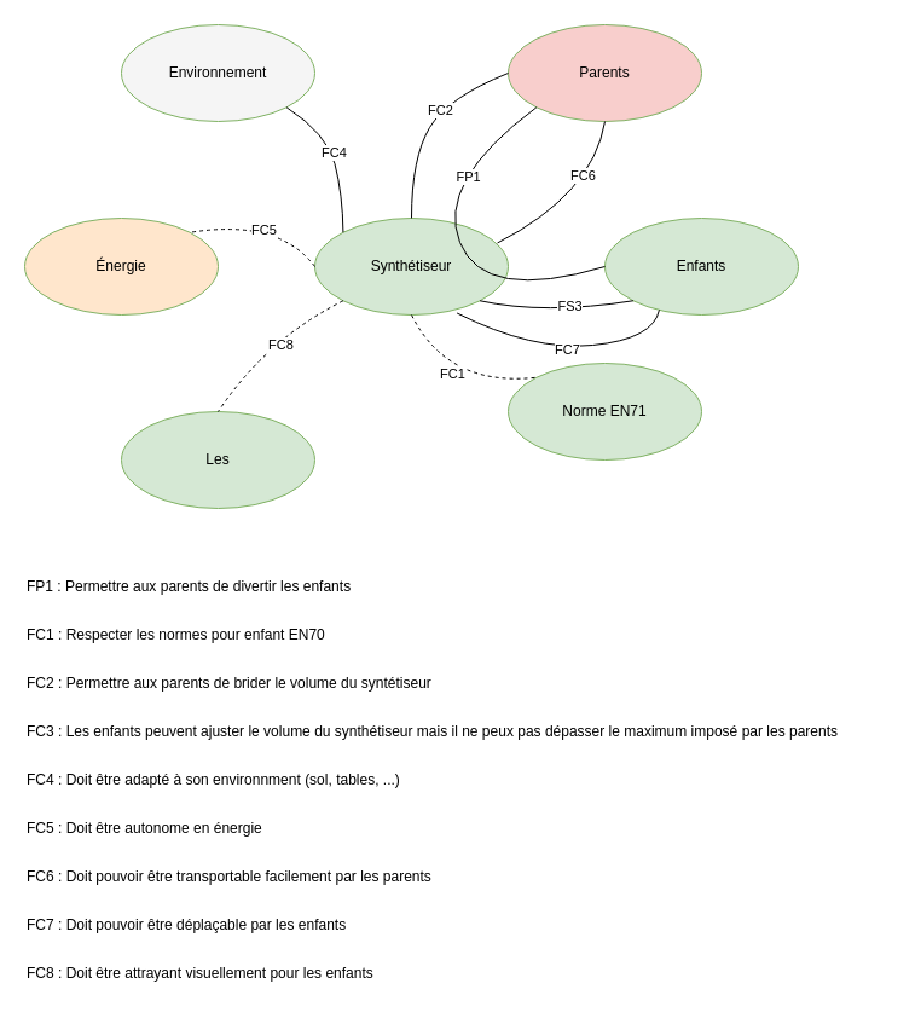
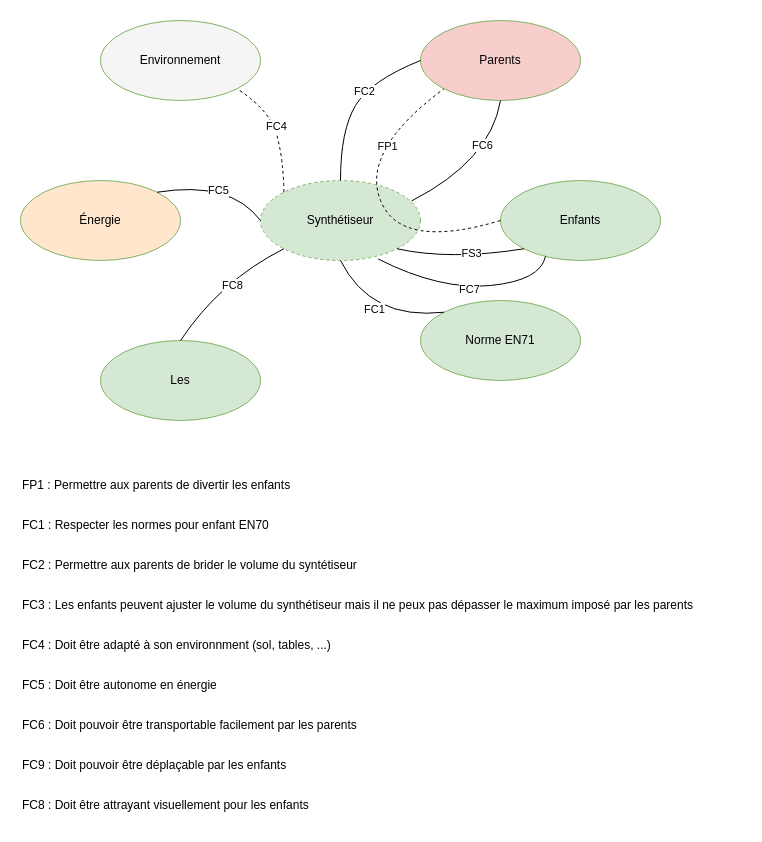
  <mxCell id="0" />
  <mxCell id="1" parent="0" />
- <mxCell id="2" value="Synthétiseur" style="ellipse;whiteSpace=wrap;html=1;fillColor=#d5e8d4;strokeColor=#82b366;" vertex="1" parent="1"><mxGeometry x="260" y="180" width="160" height="80" as="geometry" /></mxCell>
+ <mxCell id="2" value="Synthétiseur" style="ellipse;whiteSpace=wrap;html=1;fillColor=#d5e8d4;strokeColor=#82b366;dashed=1;" vertex="1" parent="1"><mxGeometry x="260" y="180" width="160" height="80" as="geometry" /></mxCell>
  <mxCell id="3" value="Énergie" style="ellipse;whiteSpace=wrap;html=1;fillColor=#ffe6cc;strokeColor=#82b366;" vertex="1" parent="1"><mxGeometry x="20" y="180" width="160" height="80" as="geometry" /></mxCell>
  <mxCell id="4" value="Enfants" style="ellipse;whiteSpace=wrap;html=1;fillColor=#d5e8d4;strokeColor=#82b366;" vertex="1" parent="1"><mxGeometry x="500" y="180" width="160" height="80" as="geometry" /></mxCell>
  <mxCell id="5" value="Environnement" style="ellipse;whiteSpace=wrap;html=1;fillColor=#f5f5f5;strokeColor=#82b366;" vertex="1" parent="1"><mxGeometry x="100" y="20" width="160" height="80" as="geometry" /></mxCell>
  <mxCell id="6" value="Les" style="ellipse;whiteSpace=wrap;html=1;fillColor=#d5e8d4;strokeColor=#82b366;" vertex="1" parent="1"><mxGeometry x="100" y="340" width="160" height="80" as="geometry" /></mxCell>
  <mxCell id="7" value="Parents" style="ellipse;whiteSpace=wrap;html=1;fillColor=#f8cecc;strokeColor=#82b366;" vertex="1" parent="1"><mxGeometry x="420" y="20" width="160" height="80" as="geometry" /></mxCell>
  <mxCell id="8" value="Norme EN71" style="ellipse;whiteSpace=wrap;html=1;fillColor=#d5e8d4;strokeColor=#82b366;" vertex="1" parent="1"><mxGeometry x="420" y="300" width="160" height="80" as="geometry" /></mxCell>
- <mxCell id="9" value="" style="curved=1;endArrow=none;html=1;rounded=0;entryX=0;entryY=1;entryDx=0;entryDy=0;exitX=0;exitY=0.5;exitDx=0;exitDy=0;endFill=0;" edge="1" parent="1" source="4" target="7"><mxGeometry width="50" height="50" relative="1" as="geometry"><mxPoint x="350" y="150" as="sourcePoint" /><mxPoint x="400" y="100" as="targetPoint" /><Array as="points"><mxPoint x="400" y="250" /><mxPoint x="360" y="150" /></Array></mxGeometry></mxCell>
+ <mxCell id="9" value="" style="curved=1;endArrow=none;html=1;rounded=0;entryX=0;entryY=1;entryDx=0;entryDy=0;exitX=0;exitY=0.5;exitDx=0;exitDy=0;endFill=0;dashed=1;" edge="1" parent="1" source="4" target="7"><mxGeometry width="50" height="50" relative="1" as="geometry"><mxPoint x="350" y="150" as="sourcePoint" /><mxPoint x="400" y="100" as="targetPoint" /><Array as="points"><mxPoint x="400" y="250" /><mxPoint x="360" y="150" /></Array></mxGeometry></mxCell>
  <mxCell id="10" value="FP1" style="edgeLabel;html=1;align=center;verticalAlign=middle;resizable=0;points=[];" vertex="1" connectable="0" parent="9"><mxGeometry x="0.494" y="-13" relative="1" as="geometry"><mxPoint y="-1" as="offset" /></mxGeometry></mxCell>
  <mxCell id="11" value="" style="curved=1;endArrow=none;html=1;rounded=0;exitX=0.5;exitY=0;exitDx=0;exitDy=0;entryX=0;entryY=0.5;entryDx=0;entryDy=0;endFill=0;" edge="1" parent="1" source="2" target="7"><mxGeometry width="50" height="50" relative="1" as="geometry"><mxPoint x="280" y="150" as="sourcePoint" /><mxPoint x="330" y="100" as="targetPoint" /><Array as="points"><mxPoint x="340" y="130" /><mxPoint x="370" y="80" /></Array></mxGeometry></mxCell>
  <mxCell id="12" value="FC2" style="edgeLabel;html=1;align=center;verticalAlign=middle;resizable=0;points=[];" vertex="1" connectable="0" parent="11"><mxGeometry x="0.179" relative="1" as="geometry"><mxPoint as="offset" /></mxGeometry></mxCell>
  <mxCell id="13" value="" style="curved=1;endArrow=none;html=1;rounded=0;exitX=0.944;exitY=0.256;exitDx=0;exitDy=0;exitPerimeter=0;entryX=0.5;entryY=1;entryDx=0;entryDy=0;endFill=0;" edge="1" parent="1" source="2" target="7"><mxGeometry width="50" height="50" relative="1" as="geometry"><mxPoint x="450" y="180" as="sourcePoint" /><mxPoint x="500" y="130" as="targetPoint" /><Array as="points"><mxPoint x="490" y="160" /></Array></mxGeometry></mxCell>
  <mxCell id="14" value="FC6" style="edgeLabel;html=1;align=center;verticalAlign=middle;resizable=0;points=[];" vertex="1" connectable="0" parent="13"><mxGeometry x="0.377" y="11" relative="1" as="geometry"><mxPoint as="offset" /></mxGeometry></mxCell>
  <mxCell id="15" value="" style="curved=1;endArrow=none;html=1;rounded=0;exitX=1;exitY=1;exitDx=0;exitDy=0;entryX=0;entryY=1;entryDx=0;entryDy=0;endFill=0;" edge="1" parent="1" source="2" target="4"><mxGeometry width="50" height="50" relative="1" as="geometry"><mxPoint x="430" y="310" as="sourcePoint" /><mxPoint x="480" y="260" as="targetPoint" /><Array as="points"><mxPoint x="450" y="260" /></Array></mxGeometry></mxCell>
  <mxCell id="16" value="FS3" style="edgeLabel;html=1;align=center;verticalAlign=middle;resizable=0;points=[];" vertex="1" connectable="0" parent="15"><mxGeometry x="0.185" y="4" relative="1" as="geometry"><mxPoint as="offset" /></mxGeometry></mxCell>
  <mxCell id="17" value="" style="curved=1;endArrow=none;html=1;rounded=0;exitX=0.735;exitY=0.981;exitDx=0;exitDy=0;exitPerimeter=0;entryX=0.281;entryY=0.948;entryDx=0;entryDy=0;entryPerimeter=0;endFill=0;" edge="1" parent="1" source="2" target="4"><mxGeometry width="50" height="50" relative="1" as="geometry"><mxPoint x="460" y="320" as="sourcePoint" /><mxPoint x="510" y="270" as="targetPoint" /><Array as="points"><mxPoint x="440" y="290" /><mxPoint x="540" y="280" /></Array></mxGeometry></mxCell>
  <mxCell id="18" value="FC7" style="edgeLabel;html=1;align=center;verticalAlign=middle;resizable=0;points=[];" vertex="1" connectable="0" parent="17"><mxGeometry x="0.007" y="-1" relative="1" as="geometry"><mxPoint as="offset" /></mxGeometry></mxCell>
- <mxCell id="19" value="" style="curved=1;endArrow=none;html=1;rounded=0;entryX=1;entryY=1;entryDx=0;entryDy=0;exitX=0;exitY=0;exitDx=0;exitDy=0;endFill=0;" edge="1" parent="1" source="2" target="5"><mxGeometry width="50" height="50" relative="1" as="geometry"><mxPoint x="250" y="170" as="sourcePoint" /><mxPoint x="300" y="120" as="targetPoint" /><Array as="points"><mxPoint x="283" y="160" /><mxPoint x="270" y="110" /></Array></mxGeometry></mxCell>
+ <mxCell id="19" value="" style="curved=1;endArrow=none;html=1;rounded=0;entryX=1;entryY=1;entryDx=0;entryDy=0;exitX=0;exitY=0;exitDx=0;exitDy=0;endFill=0;dashed=1;" edge="1" parent="1" source="2" target="5"><mxGeometry width="50" height="50" relative="1" as="geometry"><mxPoint x="250" y="170" as="sourcePoint" /><mxPoint x="300" y="120" as="targetPoint" /><Array as="points"><mxPoint x="283" y="160" /><mxPoint x="270" y="110" /></Array></mxGeometry></mxCell>
  <mxCell id="20" value="FC4" style="edgeLabel;html=1;align=center;verticalAlign=middle;resizable=0;points=[];" vertex="1" connectable="0" parent="19"><mxGeometry x="0.084" y="-1" relative="1" as="geometry"><mxPoint as="offset" /></mxGeometry></mxCell>
- <mxCell id="21" value="" style="curved=1;endArrow=none;html=1;rounded=0;entryX=1;entryY=0;entryDx=0;entryDy=0;exitX=0;exitY=0.5;exitDx=0;exitDy=0;endFill=0;dashed=1;" edge="1" parent="1" source="2" target="3"><mxGeometry width="50" height="50" relative="1" as="geometry"><mxPoint x="210" y="180" as="sourcePoint" /><mxPoint x="260" y="130" as="targetPoint" /><Array as="points"><mxPoint x="230" y="180" /></Array></mxGeometry></mxCell>
+ <mxCell id="21" value="" style="curved=1;endArrow=none;html=1;rounded=0;entryX=1;entryY=0;entryDx=0;entryDy=0;exitX=0;exitY=0.5;exitDx=0;exitDy=0;endFill=0;" edge="1" parent="1" source="2" target="3"><mxGeometry width="50" height="50" relative="1" as="geometry"><mxPoint x="210" y="180" as="sourcePoint" /><mxPoint x="260" y="130" as="targetPoint" /><Array as="points"><mxPoint x="230" y="180" /></Array></mxGeometry></mxCell>
  <mxCell id="22" value="FC5" style="edgeLabel;html=1;align=center;verticalAlign=middle;resizable=0;points=[];" vertex="1" connectable="0" parent="21"><mxGeometry x="0.026" y="7" relative="1" as="geometry"><mxPoint as="offset" /></mxGeometry></mxCell>
- <mxCell id="23" value="" style="curved=1;endArrow=none;html=1;rounded=0;entryX=0.5;entryY=0;entryDx=0;entryDy=0;exitX=0;exitY=1;exitDx=0;exitDy=0;endFill=0;dashed=1;" edge="1" parent="1" source="2" target="6"><mxGeometry width="50" height="50" relative="1" as="geometry"><mxPoint x="260" y="340" as="sourcePoint" /><mxPoint x="310" y="290" as="targetPoint" /><Array as="points"><mxPoint x="220" y="280" /></Array></mxGeometry></mxCell>
+ <mxCell id="23" value="" style="curved=1;endArrow=none;html=1;rounded=0;entryX=0.5;entryY=0;entryDx=0;entryDy=0;exitX=0;exitY=1;exitDx=0;exitDy=0;endFill=0;" edge="1" parent="1" source="2" target="6"><mxGeometry width="50" height="50" relative="1" as="geometry"><mxPoint x="260" y="340" as="sourcePoint" /><mxPoint x="310" y="290" as="targetPoint" /><Array as="points"><mxPoint x="220" y="280" /></Array></mxGeometry></mxCell>
  <mxCell id="24" value="FC8" style="edgeLabel;html=1;align=center;verticalAlign=middle;resizable=0;points=[];" vertex="1" connectable="0" parent="23"><mxGeometry x="-0.118" y="9" relative="1" as="geometry"><mxPoint as="offset" /></mxGeometry></mxCell>
- <mxCell id="25" value="" style="curved=1;endArrow=none;html=1;rounded=0;exitX=0.5;exitY=1;exitDx=0;exitDy=0;entryX=0;entryY=0;entryDx=0;entryDy=0;endFill=0;dashed=1;" edge="1" parent="1" source="2" target="8"><mxGeometry width="50" height="50" relative="1" as="geometry"><mxPoint x="350" y="360" as="sourcePoint" /><mxPoint x="380" y="380" as="targetPoint" /><Array as="points"><mxPoint x="370" y="320" /></Array></mxGeometry></mxCell>
+ <mxCell id="25" value="" style="curved=1;endArrow=none;html=1;rounded=0;exitX=0.5;exitY=1;exitDx=0;exitDy=0;entryX=0;entryY=0;entryDx=0;entryDy=0;endFill=0;" edge="1" parent="1" source="2" target="8"><mxGeometry width="50" height="50" relative="1" as="geometry"><mxPoint x="350" y="360" as="sourcePoint" /><mxPoint x="380" y="380" as="targetPoint" /><Array as="points"><mxPoint x="370" y="320" /></Array></mxGeometry></mxCell>
  <mxCell id="26" value="FC1" style="edgeLabel;html=1;align=center;verticalAlign=middle;resizable=0;points=[];" vertex="1" connectable="0" parent="25"><mxGeometry x="0.022" y="11" relative="1" as="geometry"><mxPoint as="offset" /></mxGeometry></mxCell>
  <mxCell id="27" value="FP1 : Permettre aux parents de divertir les enfants" style="text;html=1;strokeColor=none;fillColor=none;align=left;verticalAlign=middle;whiteSpace=wrap;rounded=0;" vertex="1" parent="1"><mxGeometry x="20" y="470" width="480" height="30" as="geometry" /></mxCell>
  <mxCell id="28" value="FC1 : Respecter les normes pour enfant EN70" style="text;html=1;strokeColor=none;fillColor=none;align=left;verticalAlign=middle;whiteSpace=wrap;rounded=0;" vertex="1" parent="1"><mxGeometry x="20" y="510" width="520" height="30" as="geometry" /></mxCell>
  <mxCell id="29" value="FC2 : Permettre aux parents de brider le volume du syntétiseur" style="text;html=1;strokeColor=none;fillColor=none;align=left;verticalAlign=middle;whiteSpace=wrap;rounded=0;" vertex="1" parent="1"><mxGeometry x="20" y="550" width="520" height="30" as="geometry" /></mxCell>
  <mxCell id="30" value="FC3 : Les enfants peuvent ajuster le volume du synthétiseur mais il ne peux pas dépasser le maximum imposé par les parents" style="text;html=1;strokeColor=none;fillColor=none;align=left;verticalAlign=middle;whiteSpace=wrap;rounded=0;" vertex="1" parent="1"><mxGeometry x="20" y="590" width="720" height="30" as="geometry" /></mxCell>
  <mxCell id="31" value="FC4 : Doit être adapté à son environnment (sol, tables, ...)" style="text;html=1;strokeColor=none;fillColor=none;align=left;verticalAlign=middle;whiteSpace=wrap;rounded=0;" vertex="1" parent="1"><mxGeometry x="20" y="630" width="520" height="30" as="geometry" /></mxCell>
  <mxCell id="32" value="FC5 : Doit être autonome en énergie" style="text;html=1;strokeColor=none;fillColor=none;align=left;verticalAlign=middle;whiteSpace=wrap;rounded=0;" vertex="1" parent="1"><mxGeometry x="20" y="670" width="520" height="30" as="geometry" /></mxCell>
  <mxCell id="33" value="FC6 : Doit pouvoir être transportable facilement par les parents" style="text;html=1;strokeColor=none;fillColor=none;align=left;verticalAlign=middle;whiteSpace=wrap;rounded=0;" vertex="1" parent="1"><mxGeometry x="20" y="710" width="520" height="30" as="geometry" /></mxCell>
- <mxCell id="34" value="FC7 : Doit pouvoir être déplaçable par les enfants" style="text;html=1;strokeColor=none;fillColor=none;align=left;verticalAlign=middle;whiteSpace=wrap;rounded=0;" vertex="1" parent="1"><mxGeometry x="20" y="750" width="520" height="30" as="geometry" /></mxCell>
+ <mxCell id="34" value="FC9 : Doit pouvoir être déplaçable par les enfants" style="text;html=1;strokeColor=none;fillColor=none;align=left;verticalAlign=middle;whiteSpace=wrap;rounded=0;" vertex="1" parent="1"><mxGeometry x="20" y="750" width="520" height="30" as="geometry" /></mxCell>
  <mxCell id="35" value="FC8 : Doit être attrayant visuellement pour les enfants" style="text;html=1;strokeColor=none;fillColor=none;align=left;verticalAlign=middle;whiteSpace=wrap;rounded=0;" vertex="1" parent="1"><mxGeometry x="20" y="790" width="520" height="30" as="geometry" /></mxCell>
